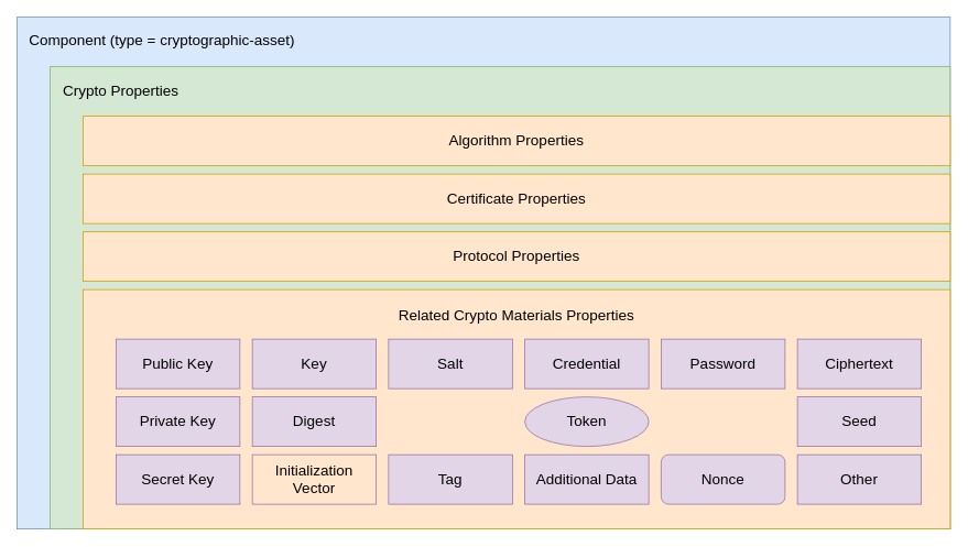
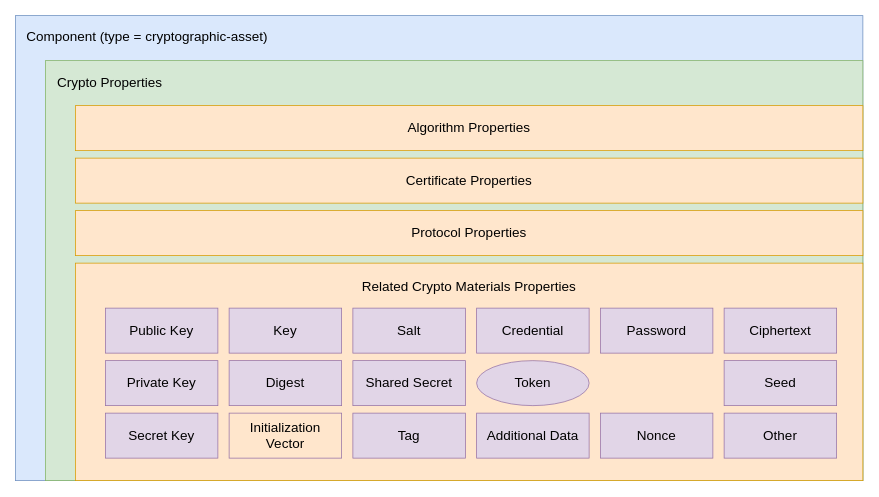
  <mxCell id="0" />
  <mxCell id="1" parent="0" />
  <mxCell id="2" value="" style="rounded=0;whiteSpace=wrap;html=1;fillColor=#dae8fc;strokeColor=#6c8ebf;" vertex="1" parent="1"><mxGeometry y="20" width="1130" height="620" as="geometry" x="20" /></mxCell>
  <mxCell id="3" value="" style="rounded=0;whiteSpace=wrap;html=1;fillColor=#d5e8d4;strokeColor=#82b366;" vertex="1" parent="1"><mxGeometry x="60" y="80" width="1090" height="560" as="geometry" /></mxCell>
  <mxCell id="4" value="" style="rounded=0;whiteSpace=wrap;html=1;fillColor=#ffe6cc;strokeColor=#d79b00;" vertex="1" parent="1"><mxGeometry x="100" y="350" width="1050" height="290" as="geometry" /></mxCell>
  <mxCell id="5" value="&lt;font style=&quot;font-size: 18px;&quot;&gt;Public Key&lt;br&gt;&lt;/font&gt;" style="rounded=0;whiteSpace=wrap;html=1;fillColor=#e1d5e7;strokeColor=#9673a6;" vertex="1" parent="1"><mxGeometry x="140" y="410" width="150" height="60" as="geometry" /></mxCell>
  <mxCell id="6" value="&lt;font style=&quot;font-size: 18px;&quot;&gt;Component (type = cryptographic-asset)&lt;/font&gt;" style="text;html=1;strokeColor=none;fillColor=none;align=left;verticalAlign=middle;whiteSpace=wrap;rounded=0;" vertex="1" parent="1"><mxGeometry x="33" y="33" width="1107" height="30" as="geometry" /></mxCell>
  <mxCell id="7" value="&lt;font style=&quot;font-size: 18px;&quot;&gt;Crypto Properties&lt;/font&gt;" style="text;html=1;strokeColor=none;fillColor=none;align=left;verticalAlign=middle;whiteSpace=wrap;rounded=0;" vertex="1" parent="1"><mxGeometry x="74" y="95" width="211" height="30" as="geometry" /></mxCell>
  <mxCell id="8" value="&lt;font style=&quot;font-size: 18px;&quot;&gt;Related Crypto Materials Properties&lt;/font&gt;" style="text;html=1;strokeColor=none;fillColor=none;align=center;verticalAlign=middle;whiteSpace=wrap;rounded=0;" vertex="1" parent="1"><mxGeometry x="110" y="366" width="1030" height="30" as="geometry" /></mxCell>
  <mxCell id="9" value="&lt;font style=&quot;font-size: 18px;&quot;&gt;Initialization&lt;br&gt;Vector&lt;br&gt;&lt;/font&gt;" style="rounded=0;whiteSpace=wrap;html=1;fillColor=#ffe6cc;strokeColor=#9673a6;" vertex="1" parent="1"><mxGeometry x="305" y="550" width="150" height="60" as="geometry" /></mxCell>
  <mxCell id="10" value="&lt;font style=&quot;font-size: 18px;&quot;&gt;Private Key&lt;br&gt;&lt;/font&gt;" style="rounded=0;whiteSpace=wrap;html=1;fillColor=#e1d5e7;strokeColor=#9673a6;" vertex="1" parent="1"><mxGeometry x="140" y="480" width="150" height="60" as="geometry" /></mxCell>
  <mxCell id="11" value="&lt;font style=&quot;font-size: 18px;&quot;&gt;Secret Key&lt;br&gt;&lt;/font&gt;" style="rounded=0;whiteSpace=wrap;html=1;fillColor=#e1d5e7;strokeColor=#9673a6;" vertex="1" parent="1"><mxGeometry x="140" y="550" width="150" height="60" as="geometry" /></mxCell>
  <mxCell id="12" value="&lt;font style=&quot;font-size: 18px;&quot;&gt;Key&lt;br&gt;&lt;/font&gt;" style="rounded=0;whiteSpace=wrap;html=1;fillColor=#e1d5e7;strokeColor=#9673a6;" vertex="1" parent="1"><mxGeometry x="305" y="410" width="150" height="60" as="geometry" /></mxCell>
  <mxCell id="13" value="&lt;font style=&quot;font-size: 18px;&quot;&gt;Ciphertext&lt;br&gt;&lt;/font&gt;" style="rounded=0;whiteSpace=wrap;html=1;fillColor=#e1d5e7;strokeColor=#9673a6;" vertex="1" parent="1"><mxGeometry x="965" y="410" width="150" height="60" as="geometry" /></mxCell>
  <mxCell id="14" value="&lt;font style=&quot;font-size: 18px;&quot;&gt;Digest&lt;br&gt;&lt;/font&gt;" style="rounded=0;whiteSpace=wrap;html=1;fillColor=#e1d5e7;strokeColor=#9673a6;" vertex="1" parent="1"><mxGeometry x="305" y="480" width="150" height="60" as="geometry" /></mxCell>
- <mxCell id="15" value="&lt;font style=&quot;font-size: 18px;&quot;&gt;Nonce&lt;br&gt;&lt;/font&gt;" style="whiteSpace=wrap;html=1;fillColor=#e1d5e7;strokeColor=#9673a6;rounded=1;" vertex="1" parent="1"><mxGeometry x="800" y="550" width="150" height="60" as="geometry" /></mxCell>
+ <mxCell id="15" value="&lt;font style=&quot;font-size: 18px;&quot;&gt;Nonce&lt;br&gt;&lt;/font&gt;" style="rounded=0;whiteSpace=wrap;html=1;fillColor=#e1d5e7;strokeColor=#9673a6;" vertex="1" parent="1"><mxGeometry x="800" y="550" width="150" height="60" as="geometry" /></mxCell>
  <mxCell id="16" value="&lt;font style=&quot;font-size: 18px;&quot;&gt;Seed&lt;br&gt;&lt;/font&gt;" style="rounded=0;whiteSpace=wrap;html=1;fillColor=#e1d5e7;strokeColor=#9673a6;" vertex="1" parent="1"><mxGeometry x="965" y="480" width="150" height="60" as="geometry" /></mxCell>
  <mxCell id="17" value="&lt;font style=&quot;font-size: 18px;&quot;&gt;Salt&lt;br&gt;&lt;/font&gt;" style="rounded=0;whiteSpace=wrap;html=1;fillColor=#e1d5e7;strokeColor=#9673a6;" vertex="1" parent="1"><mxGeometry x="470" y="410" width="150" height="60" as="geometry" /></mxCell>
+ <mxCell id="18" value="&lt;font style=&quot;font-size: 18px;&quot;&gt;Shared Secret&lt;br&gt;&lt;/font&gt;" style="rounded=0;whiteSpace=wrap;html=1;fillColor=#e1d5e7;strokeColor=#9673a6;" vertex="1" parent="1"><mxGeometry x="470" y="480" width="150" height="60" as="geometry" /></mxCell>
  <mxCell id="19" value="&lt;font style=&quot;font-size: 18px;&quot;&gt;Tag&lt;br&gt;&lt;/font&gt;" style="rounded=0;whiteSpace=wrap;html=1;fillColor=#e1d5e7;strokeColor=#9673a6;" vertex="1" parent="1"><mxGeometry x="470" y="550" width="150" height="60" as="geometry" /></mxCell>
  <mxCell id="20" value="&lt;font style=&quot;font-size: 18px;&quot;&gt;Additional Data&lt;br&gt;&lt;/font&gt;" style="rounded=0;whiteSpace=wrap;html=1;fillColor=#e1d5e7;strokeColor=#9673a6;" vertex="1" parent="1"><mxGeometry x="635" y="550" width="150" height="60" as="geometry" /></mxCell>
  <mxCell id="21" value="&lt;font style=&quot;font-size: 18px;&quot;&gt;Password&lt;br&gt;&lt;/font&gt;" style="rounded=0;whiteSpace=wrap;html=1;fillColor=#e1d5e7;strokeColor=#9673a6;" vertex="1" parent="1"><mxGeometry x="800" y="410" width="150" height="60" as="geometry" /></mxCell>
  <mxCell id="22" value="&lt;font style=&quot;font-size: 18px;&quot;&gt;Credential&lt;br&gt;&lt;/font&gt;" style="rounded=0;whiteSpace=wrap;html=1;fillColor=#e1d5e7;strokeColor=#9673a6;" vertex="1" parent="1"><mxGeometry x="635" y="410" width="150" height="60" as="geometry" /></mxCell>
  <mxCell id="23" value="&lt;font style=&quot;font-size: 18px;&quot;&gt;Token&lt;br&gt;&lt;/font&gt;" style="ellipse;whiteSpace=wrap;html=1;fillColor=#e1d5e7;strokeColor=#9673a6;" vertex="1" parent="1"><mxGeometry x="635" y="480" width="150" height="60" as="geometry" /></mxCell>
  <mxCell id="24" value="&lt;font style=&quot;font-size: 18px;&quot;&gt;Other&lt;br&gt;&lt;/font&gt;" style="rounded=0;whiteSpace=wrap;html=1;fillColor=#e1d5e7;strokeColor=#9673a6;" vertex="1" parent="1"><mxGeometry x="965" y="550" width="150" height="60" as="geometry" /></mxCell>
  <mxCell id="25" value="" style="group" vertex="1" connectable="0" parent="1"><mxGeometry x="100" y="280" width="1050" height="60" as="geometry" /></mxCell>
  <mxCell id="26" value="" style="rounded=0;whiteSpace=wrap;html=1;fillColor=#ffe6cc;strokeColor=#d79b00;" vertex="1" parent="25"><mxGeometry width="1050" height="60" as="geometry" /></mxCell>
  <mxCell id="27" value="&lt;font style=&quot;font-size: 18px;&quot;&gt;Protocol Properties&lt;/font&gt;" style="text;html=1;strokeColor=none;fillColor=none;align=center;verticalAlign=middle;whiteSpace=wrap;rounded=0;" vertex="1" parent="25"><mxGeometry x="10.096" y="15" width="1029.808" height="30" as="geometry" /></mxCell>
  <mxCell id="28" value="" style="group" vertex="1" connectable="0" parent="1"><mxGeometry x="100" y="210" width="1050" height="60" as="geometry" /></mxCell>
  <mxCell id="29" value="" style="rounded=0;whiteSpace=wrap;html=1;fillColor=#ffe6cc;strokeColor=#d79b00;" vertex="1" parent="28"><mxGeometry width="1050" height="60" as="geometry" /></mxCell>
  <mxCell id="30" value="&lt;font style=&quot;font-size: 18px;&quot;&gt;Certificate Properties&lt;/font&gt;" style="text;html=1;strokeColor=none;fillColor=none;align=center;verticalAlign=middle;whiteSpace=wrap;rounded=0;" vertex="1" parent="28"><mxGeometry x="10" y="15" width="1030" height="30" as="geometry" /></mxCell>
  <mxCell id="31" value="" style="group" vertex="1" connectable="0" parent="1"><mxGeometry x="100" y="140" width="1050" height="60" as="geometry" /></mxCell>
  <mxCell id="32" value="" style="rounded=0;whiteSpace=wrap;html=1;fillColor=#ffe6cc;strokeColor=#d79b00;" vertex="1" parent="31"><mxGeometry width="1050" height="60" as="geometry" /></mxCell>
  <mxCell id="33" value="&lt;font style=&quot;font-size: 18px;&quot;&gt;Algorithm Properties&lt;/font&gt;" style="text;html=1;strokeColor=none;fillColor=none;align=center;verticalAlign=middle;whiteSpace=wrap;rounded=0;" vertex="1" parent="31"><mxGeometry x="10.1" y="15" width="1029.9" height="30" as="geometry" /></mxCell>
